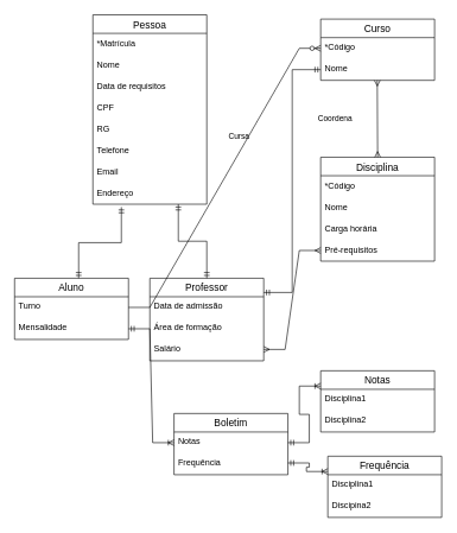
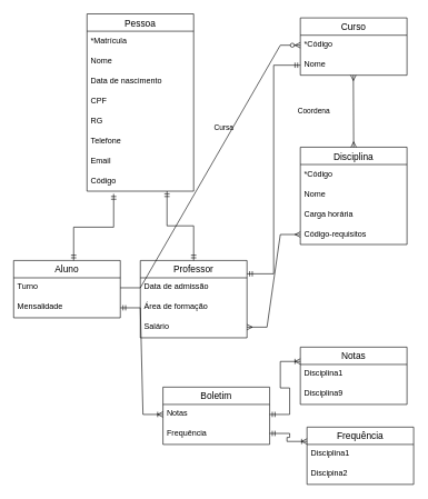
  <mxCell id="0" />
  <mxCell id="1" parent="0" />
  <mxCell id="2" value="Pessoa" style="swimlane;fontStyle=0;childLayout=stackLayout;horizontal=1;startSize=26;horizontalStack=0;resizeParent=1;resizeParentMax=0;resizeLast=0;collapsible=1;marginBottom=0;align=center;fontSize=14;" parent="1" vertex="1"><mxGeometry x="130" y="20" width="160" height="266" as="geometry" /></mxCell>
  <mxCell id="3" value="*Matrícula" style="text;strokeColor=none;fillColor=none;spacingLeft=4;spacingRight=4;overflow=hidden;rotatable=0;points=[[0,0.5],[1,0.5]];portConstraint=eastwest;fontSize=12;" parent="2" vertex="1"><mxGeometry y="26" width="160" height="30" as="geometry" /></mxCell>
  <mxCell id="4" value="Nome" style="text;strokeColor=none;fillColor=none;spacingLeft=4;spacingRight=4;overflow=hidden;rotatable=0;points=[[0,0.5],[1,0.5]];portConstraint=eastwest;fontSize=12;" parent="2" vertex="1"><mxGeometry y="56" width="160" height="30" as="geometry" /></mxCell>
- <mxCell id="5" value="Data de requisitos" style="text;strokeColor=none;fillColor=none;spacingLeft=4;spacingRight=4;overflow=hidden;rotatable=0;points=[[0,0.5],[1,0.5]];portConstraint=eastwest;fontSize=12;" parent="2" vertex="1"><mxGeometry y="86" width="160" height="30" as="geometry" /></mxCell>
+ <mxCell id="5" value="Data de nascimento" style="text;strokeColor=none;fillColor=none;spacingLeft=4;spacingRight=4;overflow=hidden;rotatable=0;points=[[0,0.5],[1,0.5]];portConstraint=eastwest;fontSize=12;" parent="2" vertex="1"><mxGeometry y="86" width="160" height="30" as="geometry" /></mxCell>
  <mxCell id="6" value="CPF" style="text;strokeColor=none;fillColor=none;spacingLeft=4;spacingRight=4;overflow=hidden;rotatable=0;points=[[0,0.5],[1,0.5]];portConstraint=eastwest;fontSize=12;" parent="2" vertex="1"><mxGeometry y="116" width="160" height="30" as="geometry" /></mxCell>
  <mxCell id="7" value="RG" style="text;strokeColor=none;fillColor=none;spacingLeft=4;spacingRight=4;overflow=hidden;rotatable=0;points=[[0,0.5],[1,0.5]];portConstraint=eastwest;fontSize=12;" parent="2" vertex="1"><mxGeometry y="146" width="160" height="30" as="geometry" /></mxCell>
  <mxCell id="8" value="Telefone" style="text;strokeColor=none;fillColor=none;spacingLeft=4;spacingRight=4;overflow=hidden;rotatable=0;points=[[0,0.5],[1,0.5]];portConstraint=eastwest;fontSize=12;" parent="2" vertex="1"><mxGeometry y="176" width="160" height="30" as="geometry" /></mxCell>
  <mxCell id="9" value="Email" style="text;strokeColor=none;fillColor=none;spacingLeft=4;spacingRight=4;overflow=hidden;rotatable=0;points=[[0,0.5],[1,0.5]];portConstraint=eastwest;fontSize=12;" parent="2" vertex="1"><mxGeometry y="206" width="160" height="30" as="geometry" /></mxCell>
- <mxCell id="10" value="Endereço" style="text;strokeColor=none;fillColor=none;spacingLeft=4;spacingRight=4;overflow=hidden;rotatable=0;points=[[0,0.5],[1,0.5]];portConstraint=eastwest;fontSize=12;" parent="2" vertex="1"><mxGeometry y="236" width="160" height="30" as="geometry" /></mxCell>
+ <mxCell id="10" value="Código" style="text;strokeColor=none;fillColor=none;spacingLeft=4;spacingRight=4;overflow=hidden;rotatable=0;points=[[0,0.5],[1,0.5]];portConstraint=eastwest;fontSize=12;" parent="2" vertex="1"><mxGeometry y="236" width="160" height="30" as="geometry" /></mxCell>
  <mxCell id="11" value="Aluno" style="swimlane;fontStyle=0;childLayout=stackLayout;horizontal=1;startSize=26;horizontalStack=0;resizeParent=1;resizeParentMax=0;resizeLast=0;collapsible=1;marginBottom=0;align=center;fontSize=14;" parent="1" vertex="1"><mxGeometry x="20" y="390" width="160" height="86" as="geometry" /></mxCell>
  <mxCell id="12" value="Turno" style="text;strokeColor=none;fillColor=none;spacingLeft=4;spacingRight=4;overflow=hidden;rotatable=0;points=[[0,0.5],[1,0.5]];portConstraint=eastwest;fontSize=12;" parent="11" vertex="1"><mxGeometry y="26" width="160" height="30" as="geometry" /></mxCell>
  <mxCell id="13" value="Mensalidade" style="text;strokeColor=none;fillColor=none;spacingLeft=4;spacingRight=4;overflow=hidden;rotatable=0;points=[[0,0.5],[1,0.5]];portConstraint=eastwest;fontSize=12;" parent="11" vertex="1"><mxGeometry y="56" width="160" height="30" as="geometry" /></mxCell>
  <mxCell id="14" value="Professor" style="swimlane;fontStyle=0;childLayout=stackLayout;horizontal=1;startSize=26;horizontalStack=0;resizeParent=1;resizeParentMax=0;resizeLast=0;collapsible=1;marginBottom=0;align=center;fontSize=14;" parent="1" vertex="1"><mxGeometry x="210" y="390" width="160" height="116" as="geometry" /></mxCell>
  <mxCell id="15" value="Data de admissão" style="text;strokeColor=none;fillColor=none;spacingLeft=4;spacingRight=4;overflow=hidden;rotatable=0;points=[[0,0.5],[1,0.5]];portConstraint=eastwest;fontSize=12;" parent="14" vertex="1"><mxGeometry y="26" width="160" height="30" as="geometry" /></mxCell>
  <mxCell id="16" value="Área de formação" style="text;strokeColor=none;fillColor=none;spacingLeft=4;spacingRight=4;overflow=hidden;rotatable=0;points=[[0,0.5],[1,0.5]];portConstraint=eastwest;fontSize=12;" parent="14" vertex="1"><mxGeometry y="56" width="160" height="30" as="geometry" /></mxCell>
  <mxCell id="17" value="Salário" style="text;strokeColor=none;fillColor=none;spacingLeft=4;spacingRight=4;overflow=hidden;rotatable=0;points=[[0,0.5],[1,0.5]];portConstraint=eastwest;fontSize=12;" parent="14" vertex="1"><mxGeometry y="86" width="160" height="30" as="geometry" /></mxCell>
  <mxCell id="18" value="" style="edgeStyle=elbowEdgeStyle;fontSize=12;html=1;endArrow=ERmandOne;startArrow=ERmandOne;rounded=0;elbow=vertical;" parent="1" edge="1"><mxGeometry width="100" height="100" relative="1" as="geometry"><mxPoint x="110" y="390" as="sourcePoint" /><mxPoint x="170" y="290" as="targetPoint" /></mxGeometry></mxCell>
  <mxCell id="19" value="&amp;nbsp;" style="edgeLabel;html=1;align=center;verticalAlign=middle;resizable=0;points=[];fontSize=11;" parent="18" vertex="1" connectable="0"><mxGeometry x="0.423" y="-4" relative="1" as="geometry"><mxPoint as="offset" /></mxGeometry></mxCell>
  <mxCell id="20" value="" style="edgeStyle=elbowEdgeStyle;fontSize=12;html=1;endArrow=ERmandOne;startArrow=ERmandOne;rounded=0;elbow=vertical;" parent="1" edge="1"><mxGeometry width="100" height="100" relative="1" as="geometry"><mxPoint x="250" y="286" as="sourcePoint" /><mxPoint x="290" y="390" as="targetPoint" /></mxGeometry></mxCell>
  <mxCell id="21" value="Curso" style="swimlane;fontStyle=0;childLayout=stackLayout;horizontal=1;startSize=26;horizontalStack=0;resizeParent=1;resizeParentMax=0;resizeLast=0;collapsible=1;marginBottom=0;align=center;fontSize=14;" parent="1" vertex="1"><mxGeometry x="450" y="26" width="160" height="86" as="geometry" /></mxCell>
  <mxCell id="22" value="*Código" style="text;strokeColor=none;fillColor=none;spacingLeft=4;spacingRight=4;overflow=hidden;rotatable=0;points=[[0,0.5],[1,0.5]];portConstraint=eastwest;fontSize=12;" parent="21" vertex="1"><mxGeometry y="26" width="160" height="30" as="geometry" /></mxCell>
  <mxCell id="23" value="Nome" style="text;strokeColor=none;fillColor=none;spacingLeft=4;spacingRight=4;overflow=hidden;rotatable=0;points=[[0,0.5],[1,0.5]];portConstraint=eastwest;fontSize=12;" parent="21" vertex="1"><mxGeometry y="56" width="160" height="30" as="geometry" /></mxCell>
  <mxCell id="24" value="Cursa" style="text;html=1;align=center;verticalAlign=middle;resizable=0;points=[];autosize=1;strokeColor=none;fillColor=none;fontSize=11;" parent="1" vertex="1"><mxGeometry x="305" y="175" width="60" height="30" as="geometry" /></mxCell>
  <mxCell id="25" value="Disciplina" style="swimlane;fontStyle=0;childLayout=stackLayout;horizontal=1;startSize=26;horizontalStack=0;resizeParent=1;resizeParentMax=0;resizeLast=0;collapsible=1;marginBottom=0;align=center;fontSize=14;" parent="1" vertex="1"><mxGeometry x="450" y="220" width="160" height="146" as="geometry" /></mxCell>
  <mxCell id="26" value="*Código    " style="text;strokeColor=none;fillColor=none;spacingLeft=4;spacingRight=4;overflow=hidden;rotatable=0;points=[[0,0.5],[1,0.5]];portConstraint=eastwest;fontSize=12;" parent="25" vertex="1"><mxGeometry y="26" width="160" height="30" as="geometry" /></mxCell>
  <mxCell id="27" value="Nome" style="text;strokeColor=none;fillColor=none;spacingLeft=4;spacingRight=4;overflow=hidden;rotatable=0;points=[[0,0.5],[1,0.5]];portConstraint=eastwest;fontSize=12;" parent="25" vertex="1"><mxGeometry y="56" width="160" height="30" as="geometry" /></mxCell>
  <mxCell id="28" value="Carga horária" style="text;strokeColor=none;fillColor=none;spacingLeft=4;spacingRight=4;overflow=hidden;rotatable=0;points=[[0,0.5],[1,0.5]];portConstraint=eastwest;fontSize=12;" parent="25" vertex="1"><mxGeometry y="86" width="160" height="30" as="geometry" /></mxCell>
- <mxCell id="29" value="Pré-requisitos" style="text;strokeColor=none;fillColor=none;spacingLeft=4;spacingRight=4;overflow=hidden;rotatable=0;points=[[0,0.5],[1,0.5]];portConstraint=eastwest;fontSize=12;" parent="25" vertex="1"><mxGeometry y="116" width="160" height="30" as="geometry" /></mxCell>
+ <mxCell id="29" value="Código-requisitos" style="text;strokeColor=none;fillColor=none;spacingLeft=4;spacingRight=4;overflow=hidden;rotatable=0;points=[[0,0.5],[1,0.5]];portConstraint=eastwest;fontSize=12;" parent="25" vertex="1"><mxGeometry y="116" width="160" height="30" as="geometry" /></mxCell>
  <mxCell id="30" value="" style="fontSize=12;html=1;endArrow=ERmany;startArrow=ERmany;rounded=0;elbow=vertical;exitX=0.5;exitY=0;exitDx=0;exitDy=0;" parent="1" source="25" edge="1"><mxGeometry width="100" height="100" relative="1" as="geometry"><mxPoint x="529.5" y="212" as="sourcePoint" /><mxPoint x="529.5" y="112" as="targetPoint" /></mxGeometry></mxCell>
  <mxCell id="31" value="" style="edgeStyle=entityRelationEdgeStyle;fontSize=12;html=1;endArrow=ERmany;startArrow=ERmany;rounded=0;entryX=0;entryY=0.5;entryDx=0;entryDy=0;" parent="1" target="29" edge="1"><mxGeometry width="100" height="100" relative="1" as="geometry"><mxPoint x="370" y="490" as="sourcePoint" /><mxPoint x="470" y="390" as="targetPoint" /></mxGeometry></mxCell>
  <mxCell id="32" value="" style="edgeStyle=elbowEdgeStyle;fontSize=12;html=1;endArrow=ERmandOne;startArrow=ERmandOne;rounded=0;entryX=0;entryY=0.5;entryDx=0;entryDy=0;" parent="1" target="23" edge="1"><mxGeometry width="100" height="100" relative="1" as="geometry"><mxPoint x="370" y="410" as="sourcePoint" /><mxPoint x="440" y="150" as="targetPoint" /></mxGeometry></mxCell>
  <mxCell id="33" value="Coordena" style="text;html=1;align=center;verticalAlign=middle;resizable=0;points=[];autosize=1;strokeColor=none;fillColor=none;fontSize=11;" parent="1" vertex="1"><mxGeometry x="430" y="150" width="80" height="30" as="geometry" /></mxCell>
  <mxCell id="34" value="" style="edgeStyle=entityRelationEdgeStyle;fontSize=12;html=1;endArrow=ERzeroToMany;endFill=1;rounded=0;strokeColor=default;exitX=1;exitY=0.5;exitDx=0;exitDy=0;entryX=0;entryY=0.5;entryDx=0;entryDy=0;" edge="1" parent="1" source="12" target="22"><mxGeometry width="100" height="100" relative="1" as="geometry"><mxPoint x="0" y="310" as="sourcePoint" /><mxPoint x="100" y="210" as="targetPoint" /></mxGeometry></mxCell>
  <mxCell id="35" value="Boletim" style="swimlane;fontStyle=0;childLayout=stackLayout;horizontal=1;startSize=26;horizontalStack=0;resizeParent=1;resizeParentMax=0;resizeLast=0;collapsible=1;marginBottom=0;align=center;fontSize=14;fillColor=none;" vertex="1" parent="1"><mxGeometry x="244" y="580" width="160" height="86" as="geometry" /></mxCell>
  <mxCell id="36" value="Notas" style="text;strokeColor=none;fillColor=none;spacingLeft=4;spacingRight=4;overflow=hidden;rotatable=0;points=[[0,0.5],[1,0.5]];portConstraint=eastwest;fontSize=12;" vertex="1" parent="35"><mxGeometry y="26" width="160" height="30" as="geometry" /></mxCell>
  <mxCell id="37" value="Frequência" style="text;strokeColor=none;fillColor=none;spacingLeft=4;spacingRight=4;overflow=hidden;rotatable=0;points=[[0,0.5],[1,0.5]];portConstraint=eastwest;fontSize=12;" vertex="1" parent="35"><mxGeometry y="56" width="160" height="30" as="geometry" /></mxCell>
  <mxCell id="38" value="" style="edgeStyle=entityRelationEdgeStyle;fontSize=12;html=1;endArrow=ERoneToMany;startArrow=ERmandOne;rounded=0;strokeColor=default;entryX=0;entryY=0.5;entryDx=0;entryDy=0;exitX=1;exitY=0.5;exitDx=0;exitDy=0;" edge="1" parent="1" source="13" target="36"><mxGeometry width="100" height="100" relative="1" as="geometry"><mxPoint x="80" y="660" as="sourcePoint" /><mxPoint x="180" y="560" as="targetPoint" /></mxGeometry></mxCell>
  <mxCell id="39" value="Frequência" style="swimlane;fontStyle=0;childLayout=stackLayout;horizontal=1;startSize=26;horizontalStack=0;resizeParent=1;resizeParentMax=0;resizeLast=0;collapsible=1;marginBottom=0;align=center;fontSize=14;fillColor=none;" vertex="1" parent="1"><mxGeometry x="460" y="640" width="160" height="86" as="geometry" /></mxCell>
  <mxCell id="40" value="Disciplina1" style="text;strokeColor=none;fillColor=none;spacingLeft=4;spacingRight=4;overflow=hidden;rotatable=0;points=[[0,0.5],[1,0.5]];portConstraint=eastwest;fontSize=12;" vertex="1" parent="39"><mxGeometry y="26" width="160" height="30" as="geometry" /></mxCell>
  <mxCell id="41" value="Discipina2" style="text;strokeColor=none;fillColor=none;spacingLeft=4;spacingRight=4;overflow=hidden;rotatable=0;points=[[0,0.5],[1,0.5]];portConstraint=eastwest;fontSize=12;" vertex="1" parent="39"><mxGeometry y="56" width="160" height="30" as="geometry" /></mxCell>
  <mxCell id="42" value="Notas" style="swimlane;fontStyle=0;childLayout=stackLayout;horizontal=1;startSize=26;horizontalStack=0;resizeParent=1;resizeParentMax=0;resizeLast=0;collapsible=1;marginBottom=0;align=center;fontSize=14;fillColor=none;" vertex="1" parent="1"><mxGeometry x="450" y="520" width="160" height="86" as="geometry" /></mxCell>
  <mxCell id="43" value="Disciplina1" style="text;strokeColor=none;fillColor=none;spacingLeft=4;spacingRight=4;overflow=hidden;rotatable=0;points=[[0,0.5],[1,0.5]];portConstraint=eastwest;fontSize=12;" vertex="1" parent="42"><mxGeometry y="26" width="160" height="30" as="geometry" /></mxCell>
- <mxCell id="44" value="Disciplina2" style="text;strokeColor=none;fillColor=none;spacingLeft=4;spacingRight=4;overflow=hidden;rotatable=0;points=[[0,0.5],[1,0.5]];portConstraint=eastwest;fontSize=12;" vertex="1" parent="42"><mxGeometry y="56" width="160" height="30" as="geometry" /></mxCell>
+ <mxCell id="44" value="Disciplina9" style="text;strokeColor=none;fillColor=none;spacingLeft=4;spacingRight=4;overflow=hidden;rotatable=0;points=[[0,0.5],[1,0.5]];portConstraint=eastwest;fontSize=12;" vertex="1" parent="42"><mxGeometry y="56" width="160" height="30" as="geometry" /></mxCell>
  <mxCell id="45" value="" style="edgeStyle=entityRelationEdgeStyle;fontSize=12;html=1;endArrow=ERoneToMany;startArrow=ERmandOne;rounded=0;strokeColor=default;entryX=0;entryY=0.25;entryDx=0;entryDy=0;exitX=1;exitY=0.5;exitDx=0;exitDy=0;" edge="1" parent="1" source="36" target="42"><mxGeometry width="100" height="100" relative="1" as="geometry"><mxPoint x="400" y="630" as="sourcePoint" /><mxPoint x="500" y="530" as="targetPoint" /></mxGeometry></mxCell>
  <mxCell id="46" value="" style="edgeStyle=entityRelationEdgeStyle;fontSize=12;html=1;endArrow=ERoneToMany;startArrow=ERmandOne;rounded=0;strokeColor=default;entryX=0;entryY=0.25;entryDx=0;entryDy=0;exitX=1;exitY=0.5;exitDx=0;exitDy=0;" edge="1" parent="1" target="39"><mxGeometry width="100" height="100" relative="1" as="geometry"><mxPoint x="404" y="649.5" as="sourcePoint" /><mxPoint x="450" y="570" as="targetPoint" /></mxGeometry></mxCell>
